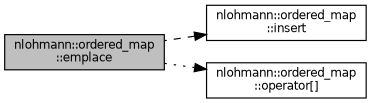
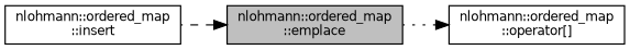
  digraph {
    rankdir=RL
    node [color=black fillcolor=white fontname=Helvetica fontsize=10 shape=record style=filled]
    edge [color=black dir=back fontname=Helvetica fontsize=10 labelfontname=Helvetica labelfontsize=10]
    n1 [fillcolor=grey75 fontcolor=black height=0.2 label="nlohmann::ordered_map\l::emplace" width=0.4]
    n2 [height=0.2 label="nlohmann::ordered_map\l::insert" width=0.4]
    n3 [height=0.2 label="nlohmann::ordered_map\l::operator[]" width=0.4]
-   n2 -> n1 [style=dashed]
+   n1 -> n2 [style=dashed]
    n3 -> n1 [style=dotted]
  }
